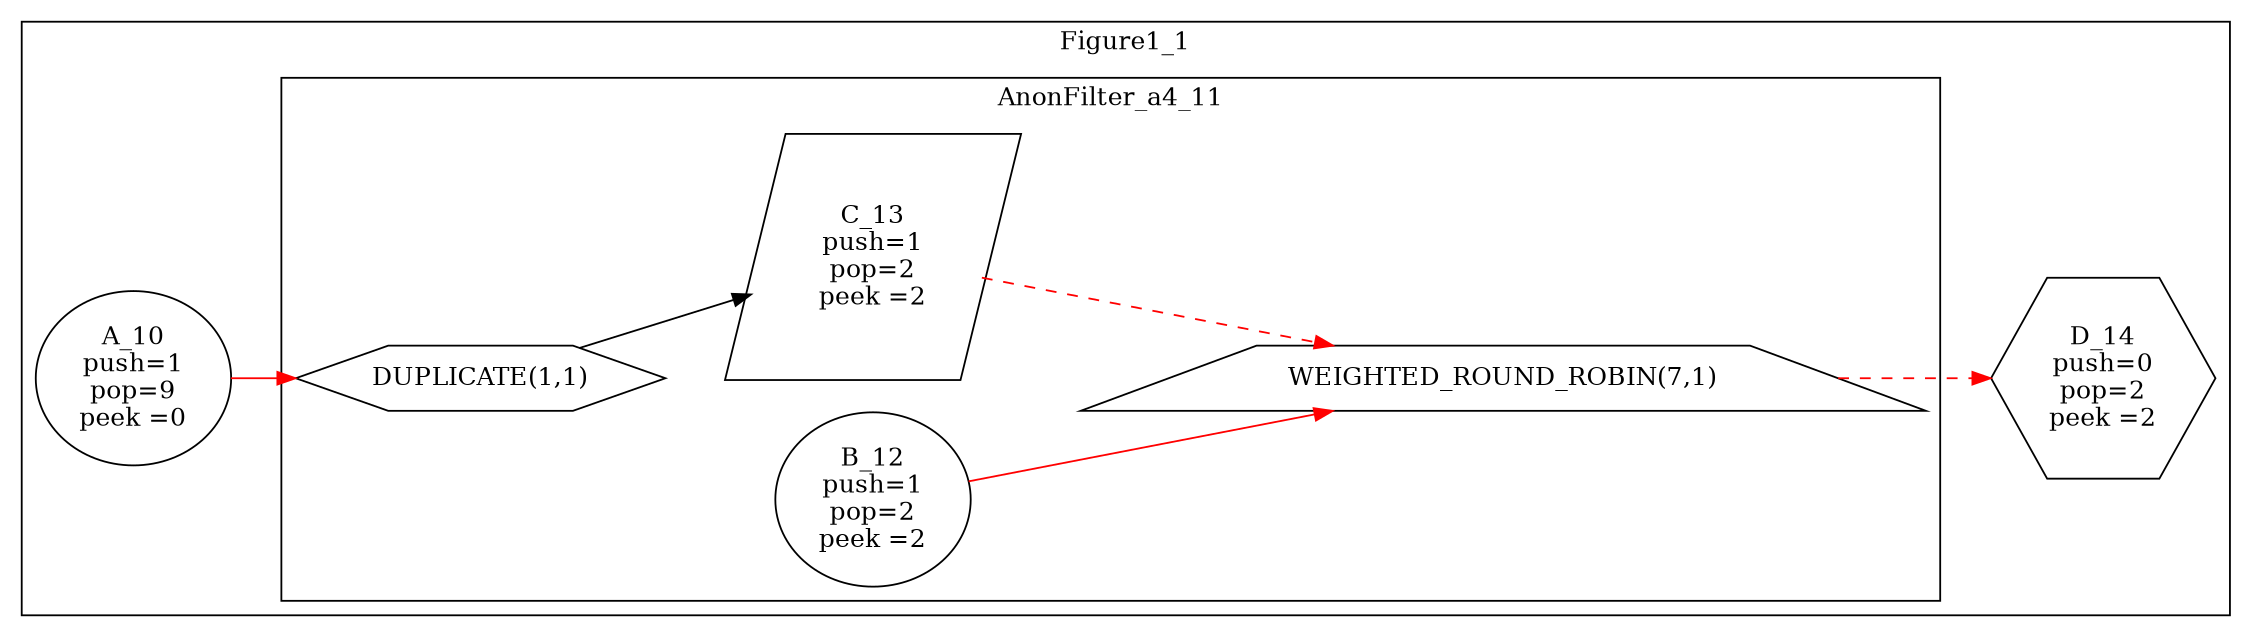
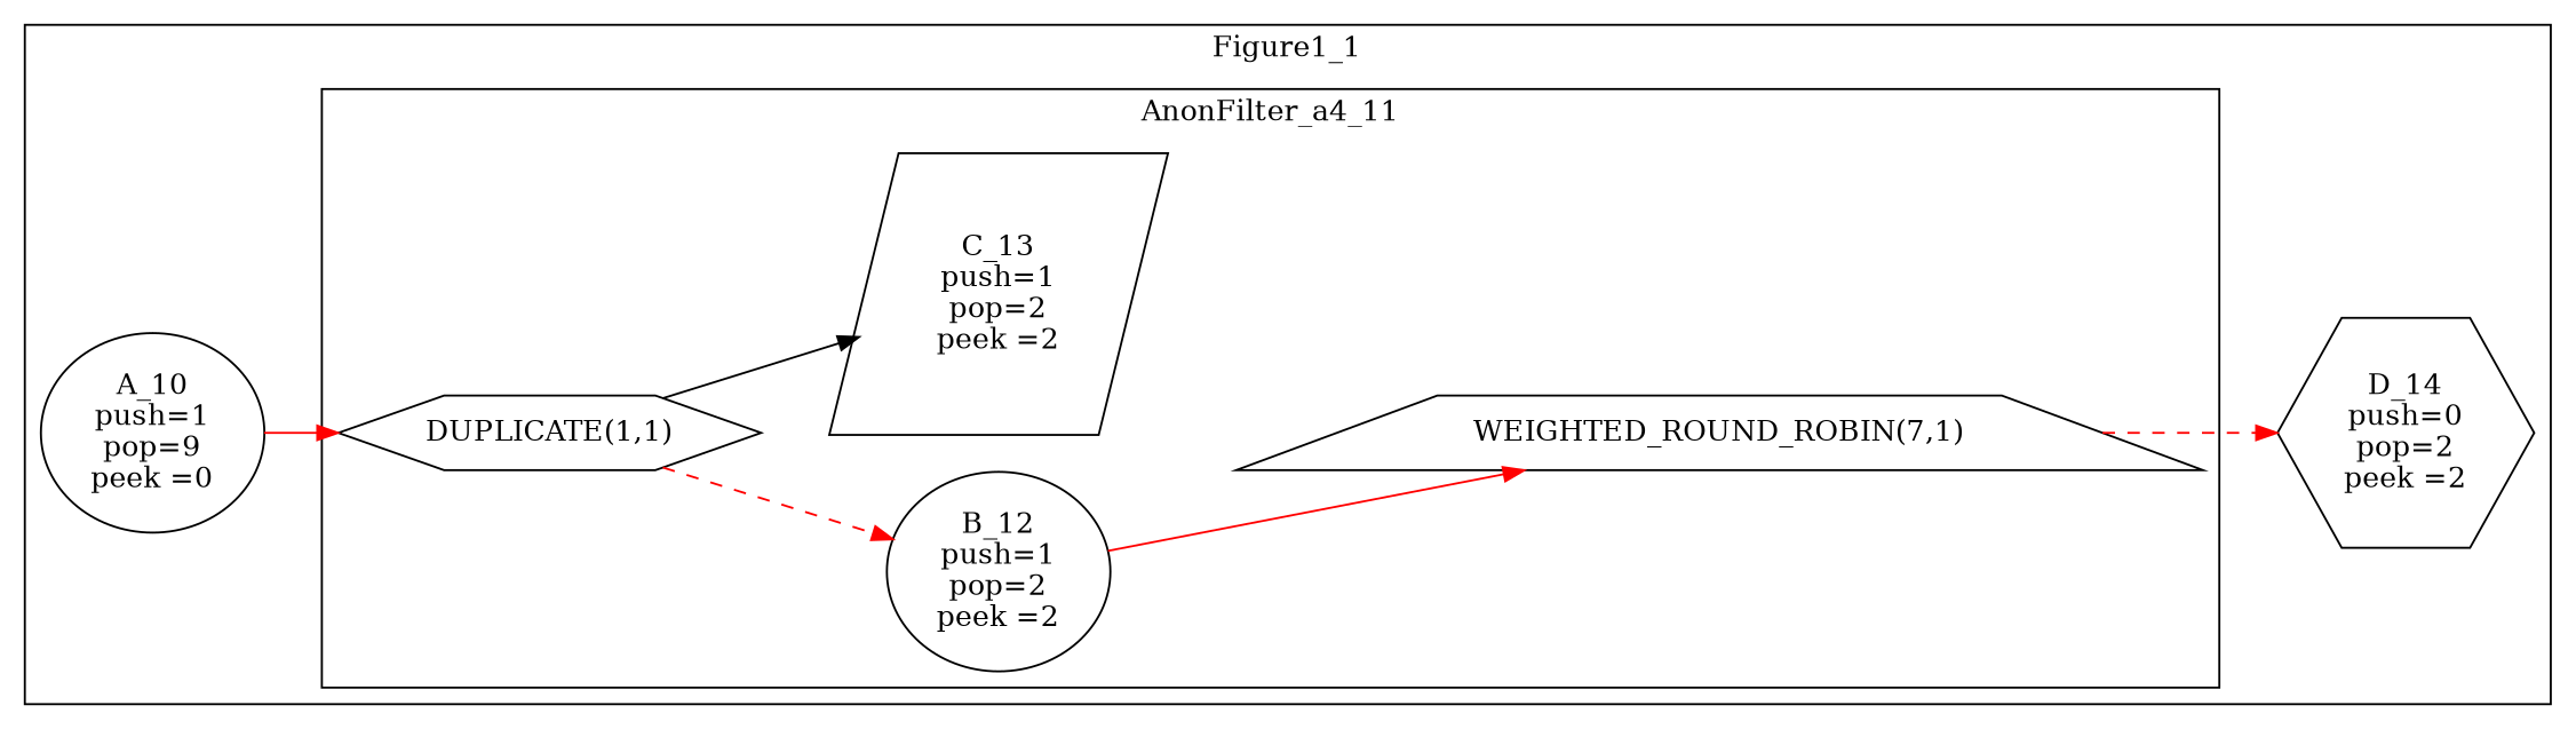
  digraph {
    rankdir=LR
    node [shape=hexagon]
    edge [color=red style=dashed]
    n1 [label="DUPLICATE(1,1)"]
    n2 [label="B_12\npush=1\npop=2\npeek =2" shape=ellipse]
    n3 [label="C_13\npush=1\npop=2\npeek =2" shape=parallelogram]
    n4 [label="WEIGHTED_ROUND_ROBIN(7,1)" shape=trapezium]
    n5 [label="A_10\npush=1\npop=9\npeek =0" shape=ellipse]
    n6 [label="D_14\npush=0\npop=2\npeek =2"]
    subgraph cluster_1 {
      label=Figure1_1
      n5
      n6
      subgraph cluster_2 {
        label=AnonFilter_a4_11
        n1
        n2
        n3
        n4
      }
    }
+   n1 -> n2
    n1 -> n3 [color=black style=solid]
    n2 -> n4 [style=solid]
-   n3 -> n4
    n4 -> n6
    n5 -> n1 [style=solid]
  }
